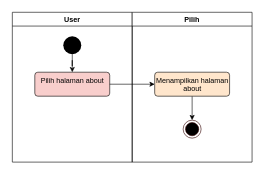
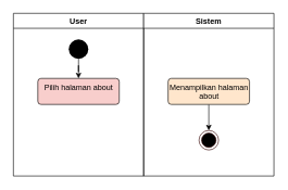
  <mxCell id="0" />
  <mxCell id="1" parent="0" />
  <mxCell id="2" value="User" style="swimlane;startSize=23;" vertex="1" parent="1"><mxGeometry x="20" y="20" width="200" height="250" as="geometry" /></mxCell>
  <mxCell id="3" style="edgeStyle=orthogonalEdgeStyle;rounded=0;orthogonalLoop=1;jettySize=auto;html=1;entryX=0.5;entryY=0;entryDx=0;entryDy=0;" edge="1" parent="2" source="4" target="5"><mxGeometry relative="1" as="geometry" /></mxCell>
  <mxCell id="4" value="" style="ellipse;fillColor=#000000;strokeColor=none;" vertex="1" parent="2"><mxGeometry x="85" y="40" width="30" height="30" as="geometry" /></mxCell>
  <mxCell id="5" value="Pilih halaman about" style="html=1;align=center;verticalAlign=top;rounded=1;absoluteArcSize=1;arcSize=10;dashed=0;fillColor=#f8cecc;" vertex="1" parent="2"><mxGeometry x="37.5" y="100" width="125" height="40" as="geometry" /></mxCell>
- <mxCell id="6" value="Pilih" style="swimlane;" vertex="1" parent="1"><mxGeometry x="220" y="20" width="200" height="250" as="geometry" /></mxCell>
+ <mxCell id="6" value="Sistem" style="swimlane;" vertex="1" parent="1"><mxGeometry x="220" y="20" width="200" height="250" as="geometry" /></mxCell>
  <mxCell id="7" style="edgeStyle=orthogonalEdgeStyle;rounded=0;orthogonalLoop=1;jettySize=auto;html=1;entryX=0.5;entryY=0;entryDx=0;entryDy=0;" edge="1" parent="6" source="8" target="9"><mxGeometry relative="1" as="geometry" /></mxCell>
  <mxCell id="8" value="Menampilkan halaman&lt;br&gt;about" style="html=1;align=center;verticalAlign=top;rounded=1;absoluteArcSize=1;arcSize=10;dashed=0;fillColor=#ffe6cc;" vertex="1" parent="6"><mxGeometry x="37.5" y="100" width="125" height="40" as="geometry" /></mxCell>
  <mxCell id="9" value="" style="ellipse;html=1;shape=endState;fillColor=#000000;strokeColor=#330000;" vertex="1" parent="6"><mxGeometry x="85" y="180" width="30" height="30" as="geometry" /></mxCell>
- <mxCell id="10" style="edgeStyle=orthogonalEdgeStyle;rounded=0;orthogonalLoop=1;jettySize=auto;html=1;" edge="1" parent="1" source="5" target="8"><mxGeometry relative="1" as="geometry" /></mxCell>
